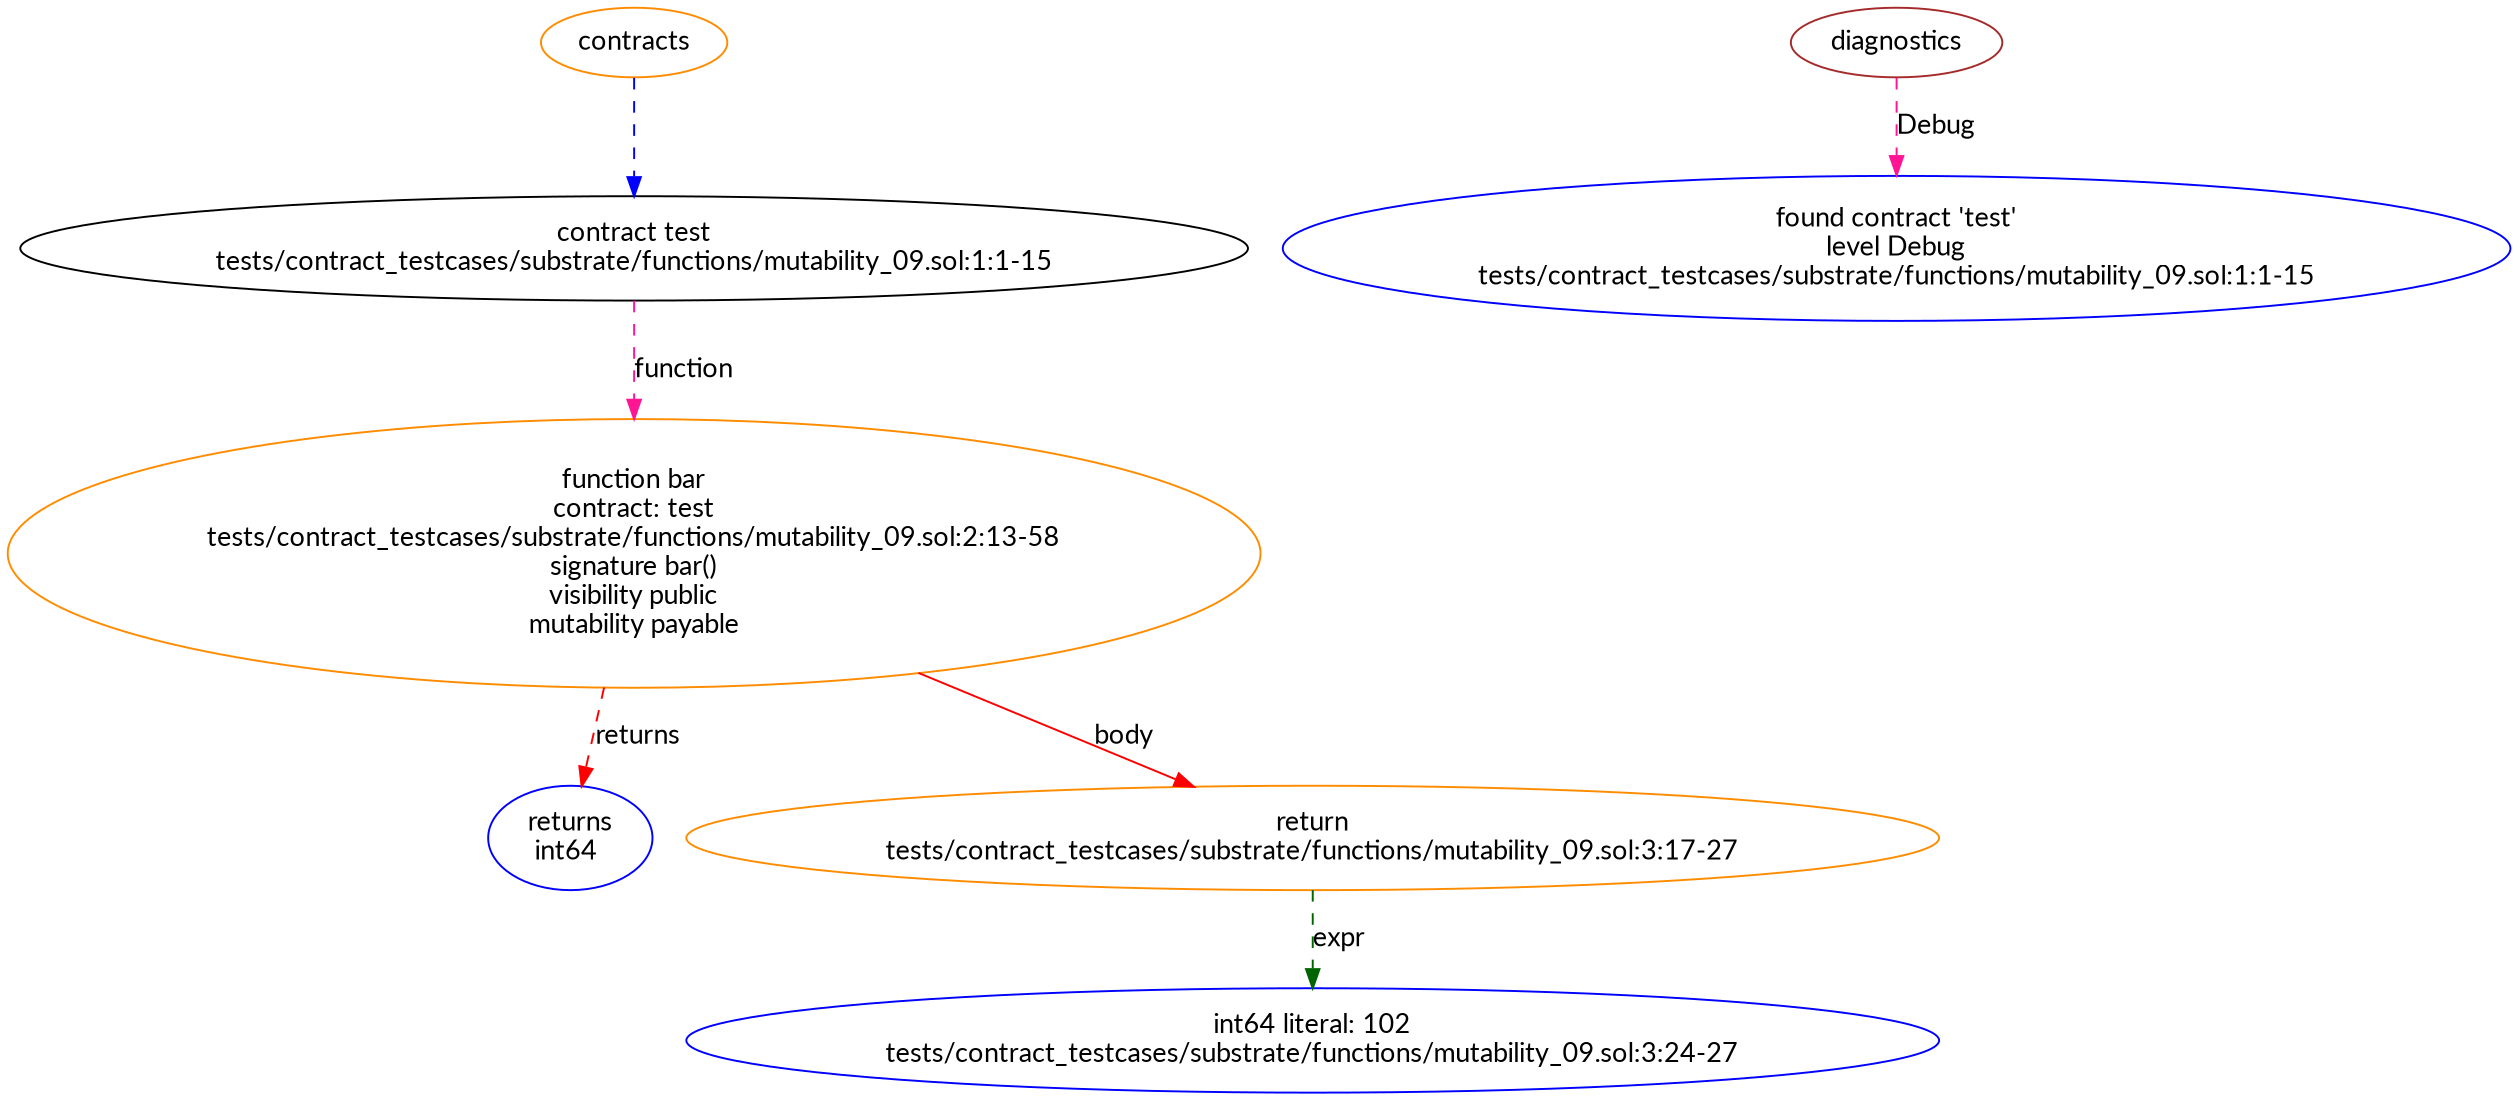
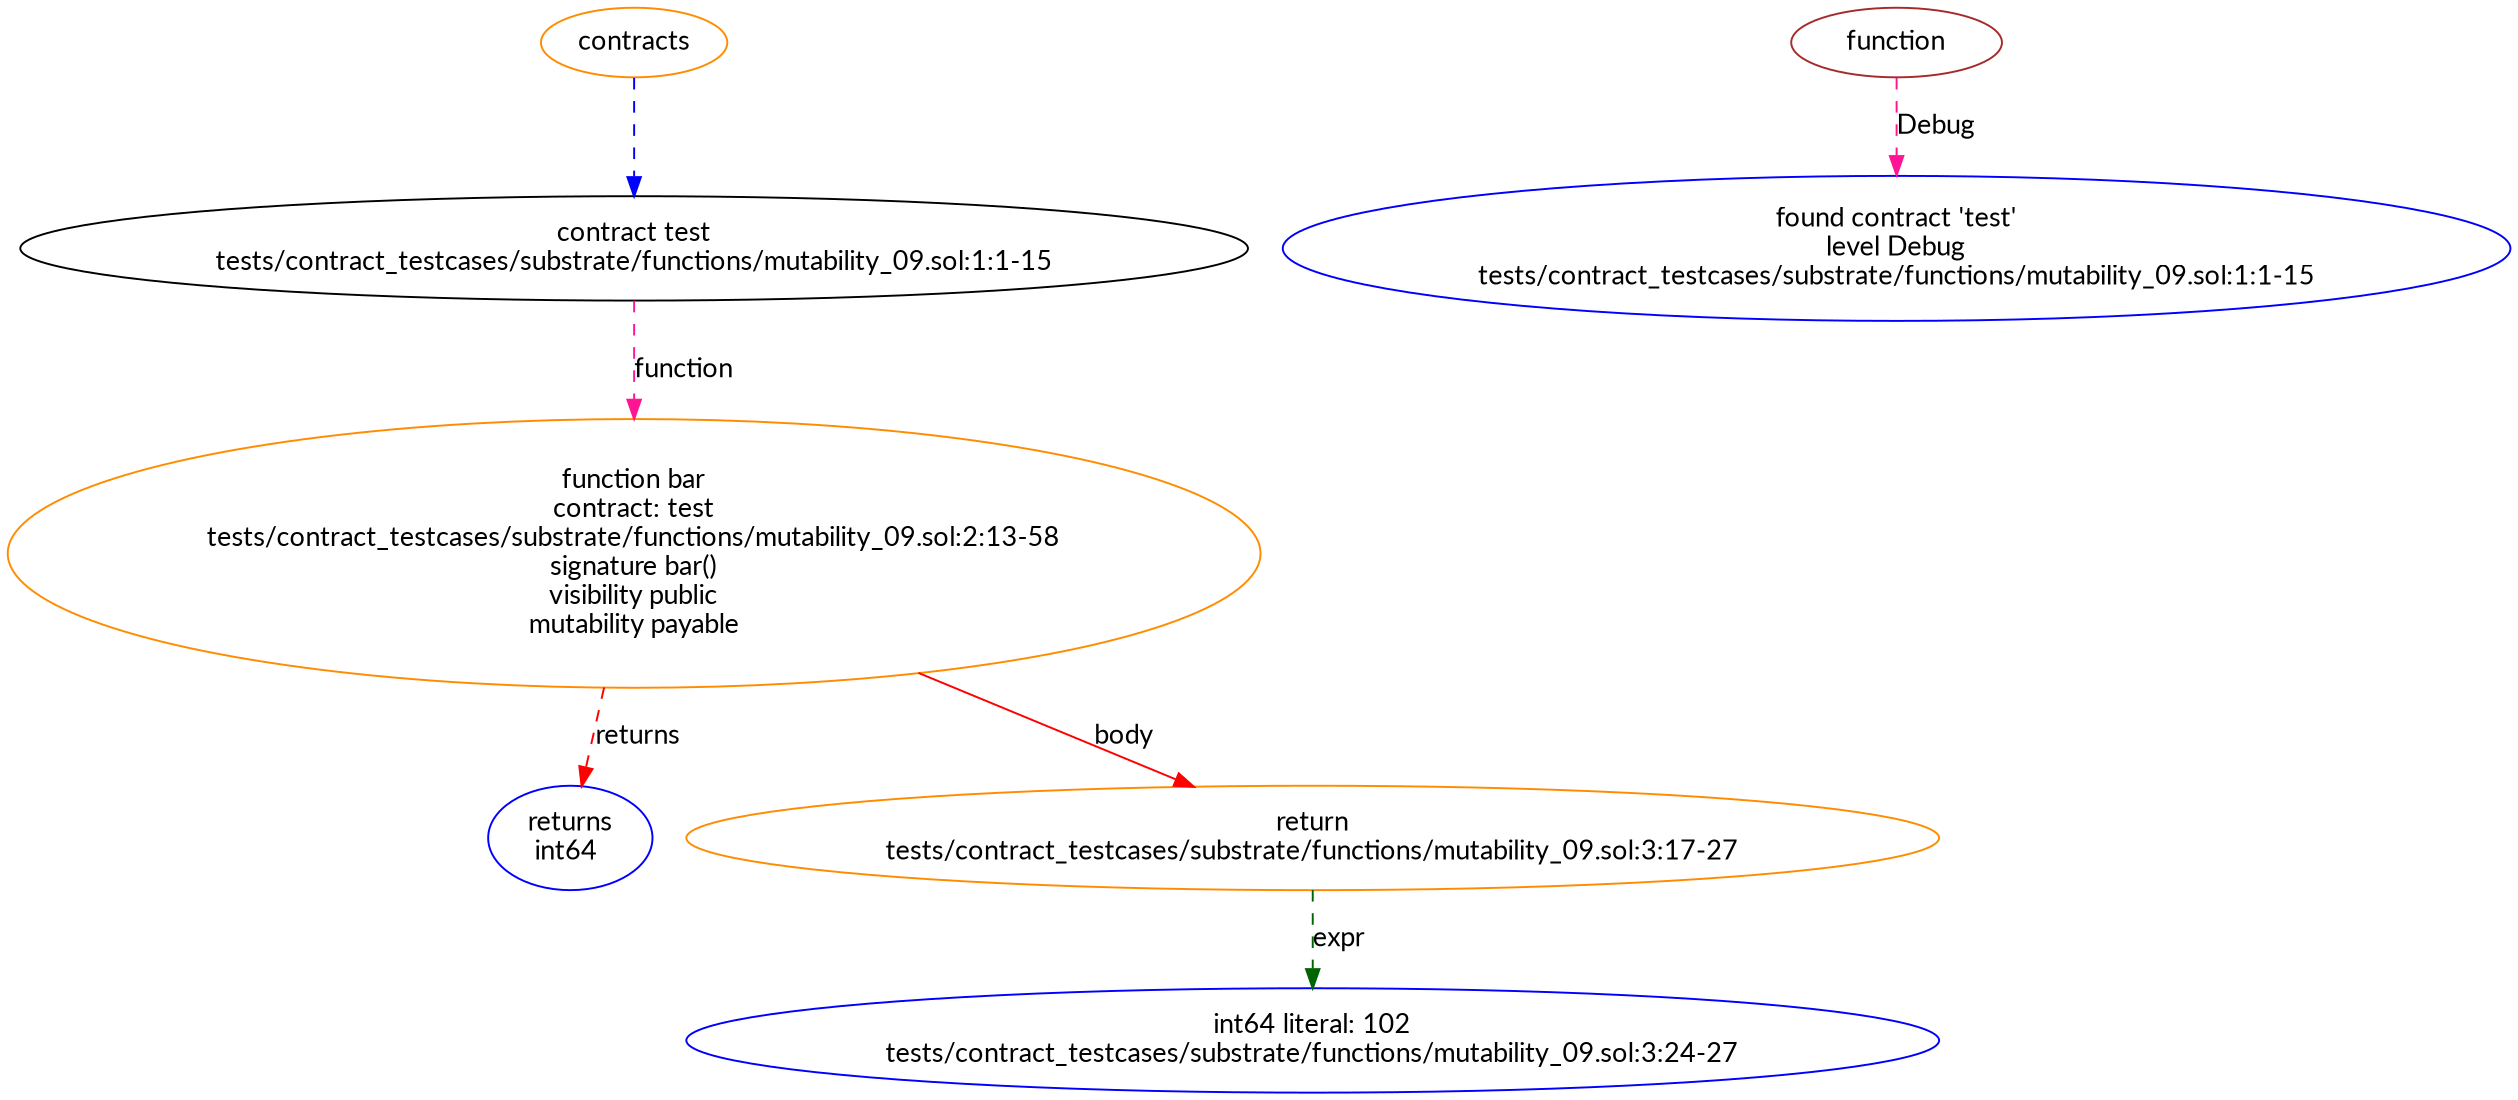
  strict digraph {
    fontname=Lato
    node [color=darkorange fontname=Lato]
    edge [color=deeppink style=dashed fontname=Lato]
    n1 [label="contract test\ntests/contract_testcases/substrate/functions/mutability_09.sol:1:1-15" color=black]
    n2 [label="function bar\ncontract: test\ntests/contract_testcases/substrate/functions/mutability_09.sol:2:13-58\nsignature bar()\nvisibility public\nmutability payable"]
    n3 [label="returns\nint64 " color=blue]
    n4 [label="return\ntests/contract_testcases/substrate/functions/mutability_09.sol:3:17-27"]
    n5 [label="int64 literal: 102\ntests/contract_testcases/substrate/functions/mutability_09.sol:3:24-27" color=blue]
    n6 [label="found contract 'test'\nlevel Debug\ntests/contract_testcases/substrate/functions/mutability_09.sol:1:1-15" color=blue]
    contracts
-   diagnostics [color=brown]
+   diagnostics [color=brown label=function]
    n1 -> n2 [label=function]
    n2 -> n3 [label=returns color=red]
    n2 -> n4 [label=body color=red style=solid]
    n4 -> n5 [label=expr color=darkgreen]
    contracts -> n1 [color=blue]
    diagnostics -> n6 [label=Debug]
  }
